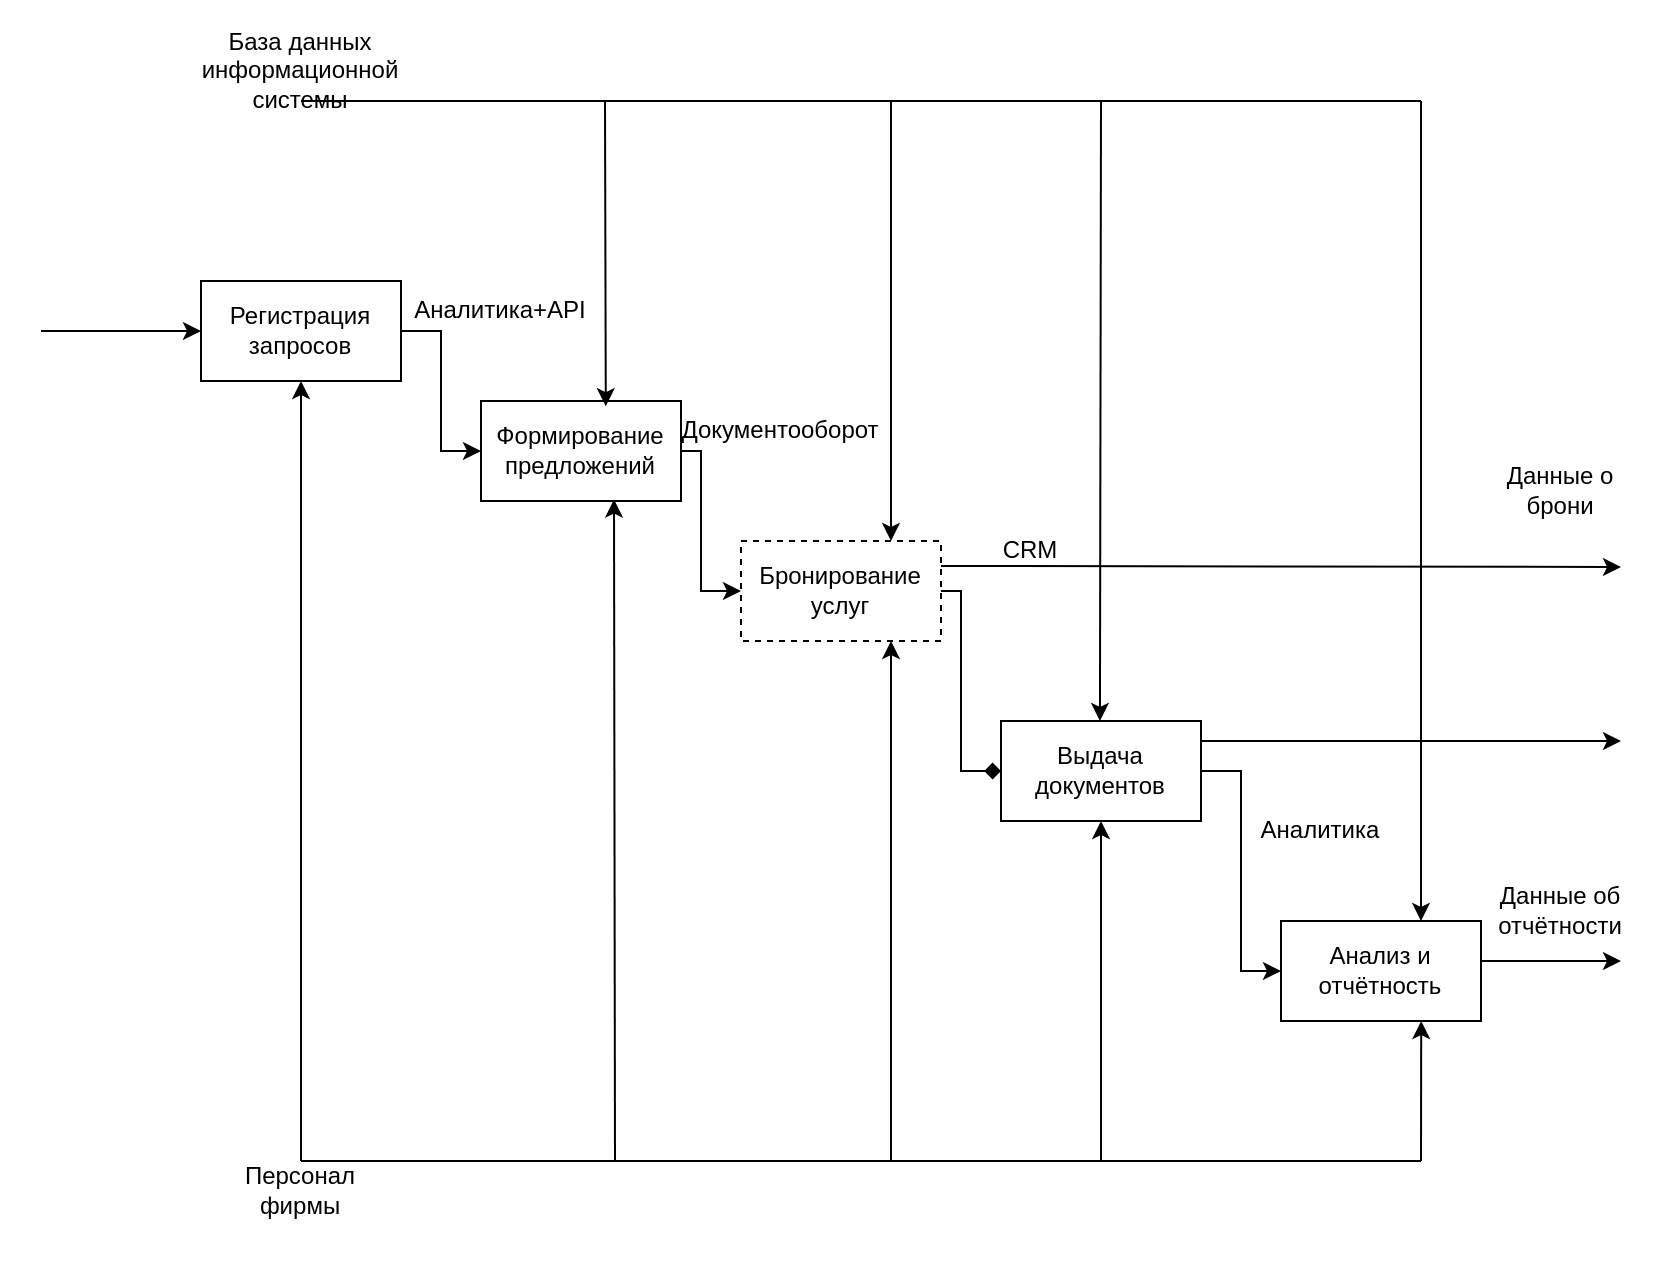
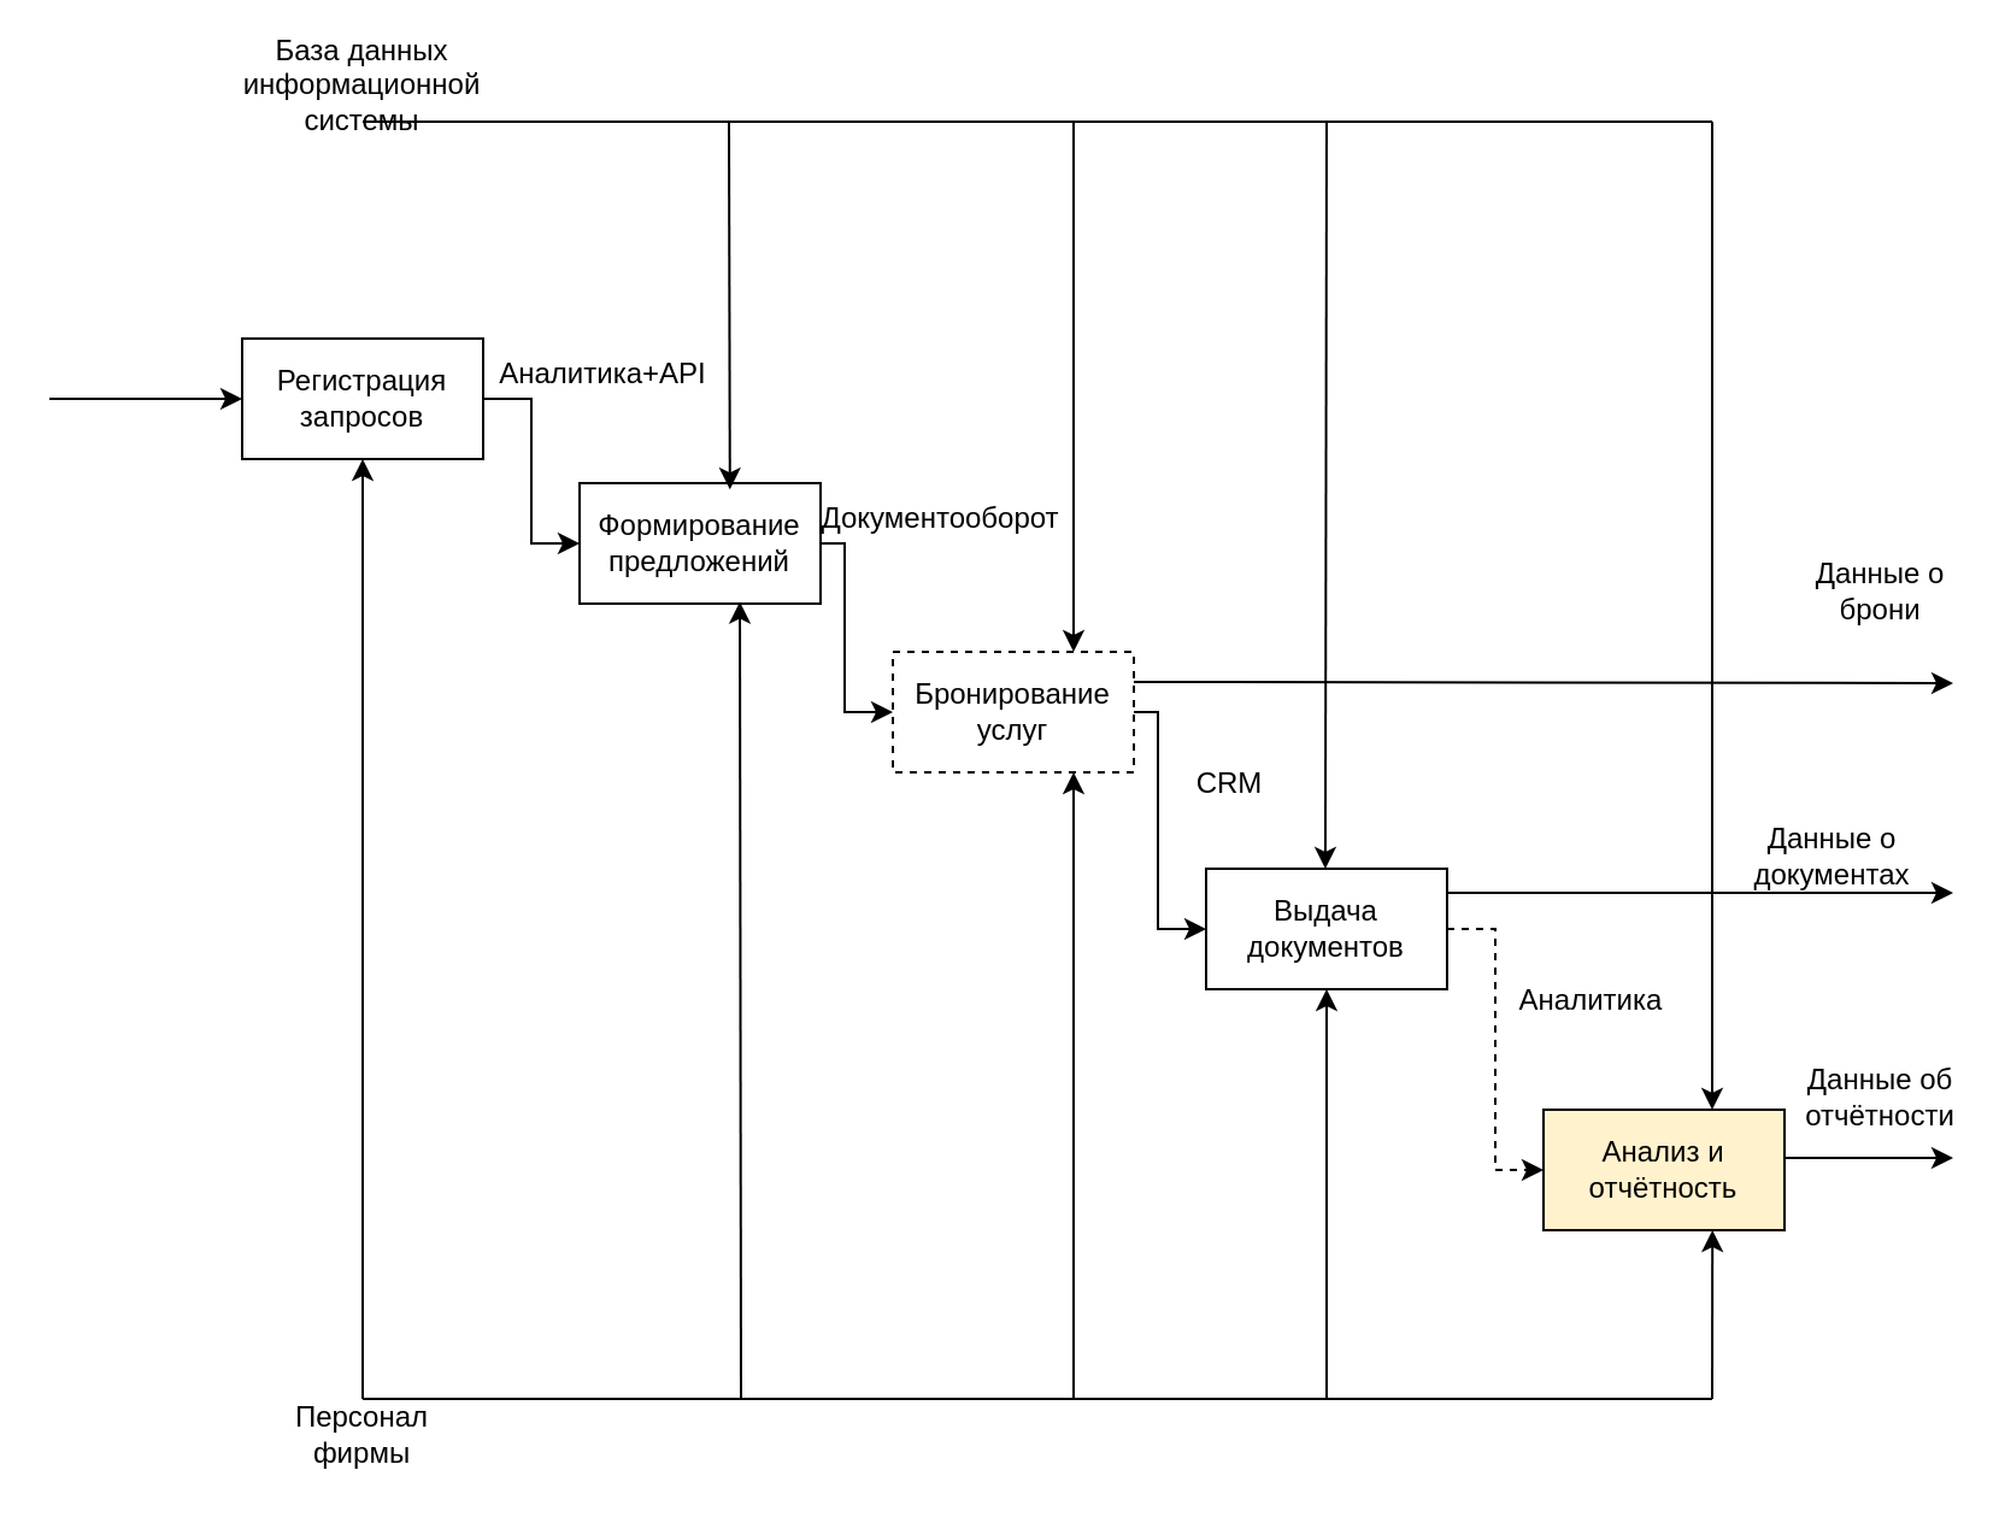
  <mxCell id="0" />
  <mxCell id="1" parent="0" />
  <mxCell id="2" style="edgeStyle=orthogonalEdgeStyle;rounded=0;orthogonalLoop=1;jettySize=auto;html=1;exitX=1;exitY=0.5;exitDx=0;exitDy=0;entryX=0;entryY=0.5;entryDx=0;entryDy=0;" edge="1" parent="1" source="3" target="5"><mxGeometry relative="1" as="geometry" /></mxCell>
  <mxCell id="3" value="Регистрация запросов" style="rounded=0;whiteSpace=wrap;html=1;" vertex="1" parent="1"><mxGeometry x="100" y="140" width="100" height="50" as="geometry" /></mxCell>
  <mxCell id="4" style="edgeStyle=orthogonalEdgeStyle;rounded=0;orthogonalLoop=1;jettySize=auto;html=1;exitX=1;exitY=0.5;exitDx=0;exitDy=0;entryX=0;entryY=0.5;entryDx=0;entryDy=0;" edge="1" parent="1" source="5" target="7"><mxGeometry relative="1" as="geometry"><Array as="points"><mxPoint x="350" y="225" /><mxPoint x="350" y="295" /></Array></mxGeometry></mxCell>
  <mxCell id="5" value="Формирование предложений" style="rounded=0;whiteSpace=wrap;html=1;" vertex="1" parent="1"><mxGeometry x="240" y="200" width="100" height="50" as="geometry" /></mxCell>
- <mxCell id="6" style="edgeStyle=orthogonalEdgeStyle;rounded=0;orthogonalLoop=1;jettySize=auto;html=1;exitX=1;exitY=0.5;exitDx=0;exitDy=0;entryX=0;entryY=0.5;entryDx=0;entryDy=0;endArrow=diamond;" edge="1" parent="1" source="7" target="9"><mxGeometry relative="1" as="geometry"><Array as="points"><mxPoint x="480" y="295" /><mxPoint x="480" y="385" /></Array></mxGeometry></mxCell>
+ <mxCell id="6" style="edgeStyle=orthogonalEdgeStyle;rounded=0;orthogonalLoop=1;jettySize=auto;html=1;exitX=1;exitY=0.5;exitDx=0;exitDy=0;entryX=0;entryY=0.5;entryDx=0;entryDy=0;" edge="1" parent="1" source="7" target="9"><mxGeometry relative="1" as="geometry"><Array as="points"><mxPoint x="480" y="295" /><mxPoint x="480" y="385" /></Array></mxGeometry></mxCell>
  <mxCell id="7" value="Бронирование услуг" style="rounded=0;whiteSpace=wrap;html=1;dashed=1;" vertex="1" parent="1"><mxGeometry x="370" y="270" width="100" height="50" as="geometry" /></mxCell>
- <mxCell id="8" style="edgeStyle=orthogonalEdgeStyle;rounded=0;orthogonalLoop=1;jettySize=auto;html=1;exitX=1;exitY=0.5;exitDx=0;exitDy=0;entryX=0;entryY=0.5;entryDx=0;entryDy=0;" edge="1" parent="1" source="9" target="10"><mxGeometry relative="1" as="geometry" /></mxCell>
+ <mxCell id="8" style="edgeStyle=orthogonalEdgeStyle;rounded=0;orthogonalLoop=1;jettySize=auto;html=1;exitX=1;exitY=0.5;exitDx=0;exitDy=0;entryX=0;entryY=0.5;entryDx=0;entryDy=0;dashed=1;" edge="1" parent="1" source="9" target="10"><mxGeometry relative="1" as="geometry" /></mxCell>
  <mxCell id="9" value="Выдача документов" style="rounded=0;whiteSpace=wrap;html=1;" vertex="1" parent="1"><mxGeometry x="500" y="360" width="100" height="50" as="geometry" /></mxCell>
- <mxCell id="10" value="Анализ и отчётность" style="rounded=0;whiteSpace=wrap;html=1;" vertex="1" parent="1"><mxGeometry x="640" y="460" width="100" height="50" as="geometry" /></mxCell>
+ <mxCell id="10" value="Анализ и отчётность" style="rounded=0;whiteSpace=wrap;html=1;fillColor=#fff2cc;" vertex="1" parent="1"><mxGeometry x="640" y="460" width="100" height="50" as="geometry" /></mxCell>
  <mxCell id="11" value="Аналитика+API" style="text;html=1;align=center;verticalAlign=middle;whiteSpace=wrap;rounded=0;" vertex="1" parent="1"><mxGeometry x="220" y="140" width="60" height="30" as="geometry" /></mxCell>
  <mxCell id="12" value="Документооборот" style="text;html=1;align=center;verticalAlign=middle;whiteSpace=wrap;rounded=0;" vertex="1" parent="1"><mxGeometry x="360" y="200" width="60" height="30" as="geometry" /></mxCell>
- <mxCell id="13" value="CRM" style="text;html=1;align=center;verticalAlign=middle;whiteSpace=wrap;rounded=0;" vertex="1" parent="1"><mxGeometry x="485" y="260" width="60" height="30" as="geometry" /></mxCell>
+ <mxCell id="13" value="CRM" style="text;html=1;align=center;verticalAlign=middle;whiteSpace=wrap;rounded=0;" vertex="1" parent="1"><mxGeometry x="480" y="310" width="60" height="30" as="geometry" /></mxCell>
  <mxCell id="14" value="Аналитика" style="text;html=1;align=center;verticalAlign=middle;whiteSpace=wrap;rounded=0;" vertex="1" parent="1"><mxGeometry x="630" y="400" width="60" height="30" as="geometry" /></mxCell>
  <mxCell id="15" value="" style="endArrow=classic;html=1;rounded=0;entryX=0;entryY=0.5;entryDx=0;entryDy=0;" edge="1" parent="1" target="3"><mxGeometry width="50" height="50" relative="1" as="geometry"><mxPoint x="20" y="165" as="sourcePoint" /><mxPoint x="70" y="170" as="targetPoint" /></mxGeometry></mxCell>
  <mxCell id="16" value="База данных информационной системы" style="text;html=1;align=center;verticalAlign=middle;whiteSpace=wrap;rounded=0;" vertex="1" parent="1"><mxGeometry x="120" y="20" width="60" height="30" as="geometry" /></mxCell>
  <mxCell id="17" value="Персонал фирмы" style="text;html=1;align=center;verticalAlign=middle;whiteSpace=wrap;rounded=0;" vertex="1" parent="1"><mxGeometry x="120" y="580" width="60" height="30" as="geometry" /></mxCell>
  <mxCell id="18" value="" style="endArrow=none;html=1;rounded=0;exitX=0.5;exitY=1;exitDx=0;exitDy=0;" edge="1" parent="1" source="16"><mxGeometry width="50" height="50" relative="1" as="geometry"><mxPoint x="480" y="360" as="sourcePoint" /><mxPoint x="710" y="50" as="targetPoint" /></mxGeometry></mxCell>
  <mxCell id="19" value="" style="endArrow=classic;html=1;rounded=0;entryX=0.624;entryY=0.052;entryDx=0;entryDy=0;entryPerimeter=0;" edge="1" parent="1" target="5"><mxGeometry width="50" height="50" relative="1" as="geometry"><mxPoint x="302" y="50" as="sourcePoint" /><mxPoint x="390" y="60" as="targetPoint" /></mxGeometry></mxCell>
  <mxCell id="20" value="" style="endArrow=classic;html=1;rounded=0;entryX=0.75;entryY=0;entryDx=0;entryDy=0;" edge="1" parent="1" target="7"><mxGeometry width="50" height="50" relative="1" as="geometry"><mxPoint x="445" y="50" as="sourcePoint" /><mxPoint x="535" y="130" as="targetPoint" /></mxGeometry></mxCell>
  <mxCell id="21" value="" style="endArrow=classic;html=1;rounded=0;entryX=0.75;entryY=0;entryDx=0;entryDy=0;" edge="1" parent="1"><mxGeometry width="50" height="50" relative="1" as="geometry"><mxPoint x="550" y="50" as="sourcePoint" /><mxPoint x="549.47" y="360" as="targetPoint" /></mxGeometry></mxCell>
  <mxCell id="22" value="" style="endArrow=classic;html=1;rounded=0;entryX=0.75;entryY=0;entryDx=0;entryDy=0;" edge="1" parent="1"><mxGeometry width="50" height="50" relative="1" as="geometry"><mxPoint x="710" y="50" as="sourcePoint" /><mxPoint x="710" y="460" as="targetPoint" /></mxGeometry></mxCell>
  <mxCell id="23" value="" style="endArrow=classic;html=1;rounded=0;exitX=0.5;exitY=0;exitDx=0;exitDy=0;entryX=0.5;entryY=1;entryDx=0;entryDy=0;" edge="1" parent="1" source="17" target="3"><mxGeometry width="50" height="50" relative="1" as="geometry"><mxPoint x="220" y="360" as="sourcePoint" /><mxPoint x="270" y="310" as="targetPoint" /></mxGeometry></mxCell>
  <mxCell id="24" value="" style="endArrow=none;html=1;rounded=0;" edge="1" parent="1"><mxGeometry width="50" height="50" relative="1" as="geometry"><mxPoint x="150" y="580" as="sourcePoint" /><mxPoint x="710" y="580" as="targetPoint" /></mxGeometry></mxCell>
  <mxCell id="25" value="" style="endArrow=classic;html=1;rounded=0;entryX=0.801;entryY=1.039;entryDx=0;entryDy=0;entryPerimeter=0;" edge="1" parent="1"><mxGeometry width="50" height="50" relative="1" as="geometry"><mxPoint x="710" y="580" as="sourcePoint" /><mxPoint x="710.1" y="510" as="targetPoint" /></mxGeometry></mxCell>
  <mxCell id="26" value="" style="endArrow=classic;html=1;rounded=0;entryX=0.5;entryY=1;entryDx=0;entryDy=0;" edge="1" parent="1" target="9"><mxGeometry width="50" height="50" relative="1" as="geometry"><mxPoint x="550" y="580" as="sourcePoint" /><mxPoint x="640" y="500" as="targetPoint" /></mxGeometry></mxCell>
  <mxCell id="27" value="" style="endArrow=classic;html=1;rounded=0;entryX=0.75;entryY=1;entryDx=0;entryDy=0;" edge="1" parent="1" target="7"><mxGeometry width="50" height="50" relative="1" as="geometry"><mxPoint x="445" y="580" as="sourcePoint" /><mxPoint x="430" y="390" as="targetPoint" /></mxGeometry></mxCell>
  <mxCell id="28" value="" style="endArrow=classic;html=1;rounded=0;entryX=0.665;entryY=0.985;entryDx=0;entryDy=0;entryPerimeter=0;" edge="1" parent="1" target="5"><mxGeometry width="50" height="50" relative="1" as="geometry"><mxPoint x="307" y="580" as="sourcePoint" /><mxPoint x="430" y="390" as="targetPoint" /></mxGeometry></mxCell>
  <mxCell id="29" value="" style="endArrow=classic;html=1;rounded=0;exitX=1;exitY=0.25;exitDx=0;exitDy=0;" edge="1" parent="1" source="7"><mxGeometry width="50" height="50" relative="1" as="geometry"><mxPoint x="480" y="280" as="sourcePoint" /><mxPoint x="810" y="283" as="targetPoint" /></mxGeometry></mxCell>
  <mxCell id="30" value="Данные о брони" style="text;html=1;align=center;verticalAlign=middle;whiteSpace=wrap;rounded=0;" vertex="1" parent="1"><mxGeometry x="750" y="230" width="60" height="30" as="geometry" /></mxCell>
  <mxCell id="31" value="" style="endArrow=classic;html=1;rounded=0;exitX=1;exitY=0.25;exitDx=0;exitDy=0;" edge="1" parent="1"><mxGeometry width="50" height="50" relative="1" as="geometry"><mxPoint x="600" y="370" as="sourcePoint" /><mxPoint x="810" y="370" as="targetPoint" /></mxGeometry></mxCell>
+ <mxCell id="32" value="Данные о документах" style="text;html=1;align=center;verticalAlign=middle;whiteSpace=wrap;rounded=0;" vertex="1" parent="1"><mxGeometry x="730" y="340" width="60" height="30" as="geometry" /></mxCell>
  <mxCell id="33" value="" style="endArrow=classic;html=1;rounded=0;exitX=1;exitY=0.25;exitDx=0;exitDy=0;" edge="1" parent="1"><mxGeometry width="50" height="50" relative="1" as="geometry"><mxPoint x="740" y="480" as="sourcePoint" /><mxPoint x="810" y="480" as="targetPoint" /></mxGeometry></mxCell>
  <mxCell id="34" value="Данные об отчётности" style="text;html=1;align=center;verticalAlign=middle;whiteSpace=wrap;rounded=0;" vertex="1" parent="1"><mxGeometry x="750" y="440" width="60" height="30" as="geometry" /></mxCell>
